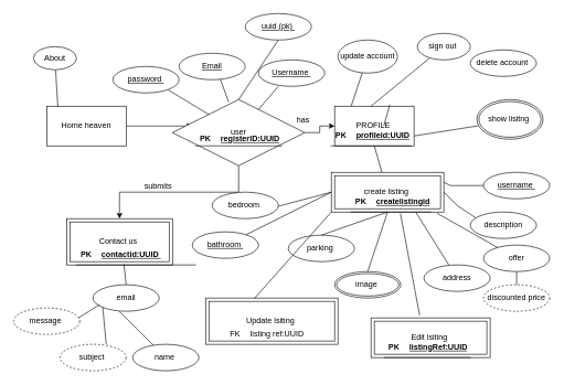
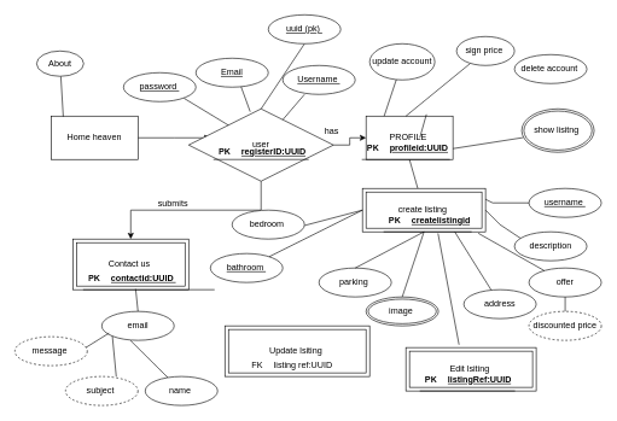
  <mxCell id="0" />
  <mxCell id="1" parent="0" />
  <mxCell id="2" value="" style="edgeStyle=orthogonalEdgeStyle;rounded=0;orthogonalLoop=1;jettySize=auto;html=1;" edge="1" parent="1" source="3"><mxGeometry relative="1" as="geometry"><mxPoint x="290" y="190" as="targetPoint" /></mxGeometry></mxCell>
  <mxCell id="3" value="Home heaven" style="rounded=0;whiteSpace=wrap;html=1;" vertex="1" parent="1"><mxGeometry x="70" y="160" width="120" height="60" as="geometry" /></mxCell>
  <mxCell id="4" value="" style="edgeStyle=orthogonalEdgeStyle;rounded=0;orthogonalLoop=1;jettySize=auto;html=1;" edge="1" parent="1" source="6" target="7"><mxGeometry relative="1" as="geometry" /></mxCell>
  <mxCell id="5" style="edgeStyle=orthogonalEdgeStyle;rounded=0;orthogonalLoop=1;jettySize=auto;html=1;" edge="1" parent="1" source="6" target="74"><mxGeometry relative="1" as="geometry"><mxPoint x="210" y="350" as="targetPoint" /></mxGeometry></mxCell>
  <mxCell id="6" value="user" style="rhombus;whiteSpace=wrap;html=1;" vertex="1" parent="1"><mxGeometry x="260" y="150" width="200" height="100" as="geometry" /></mxCell>
  <mxCell id="7" value="PROFILE&lt;span style=&quot;background-color: initial;&quot;&gt;&amp;nbsp;&lt;/span&gt;" style="whiteSpace=wrap;html=1;" vertex="1" parent="1"><mxGeometry x="505" y="160" width="120" height="60" as="geometry" /></mxCell>
  <mxCell id="8" value="" style="endArrow=none;html=1;rounded=0;" edge="1" parent="1" source="6"><mxGeometry width="50" height="50" relative="1" as="geometry"><mxPoint x="410" y="130" as="sourcePoint" /><mxPoint x="420" y="130" as="targetPoint" /></mxGeometry></mxCell>
  <mxCell id="9" value="" style="endArrow=none;html=1;rounded=0;exitX=0.425;exitY=0.04;exitDx=0;exitDy=0;exitPerimeter=0;" edge="1" parent="1" source="6"><mxGeometry width="50" height="50" relative="1" as="geometry"><mxPoint x="340" y="130" as="sourcePoint" /><mxPoint x="332.359" y="119.224" as="targetPoint" /></mxGeometry></mxCell>
  <mxCell id="10" value="" style="endArrow=none;html=1;rounded=0;" edge="1" parent="1" source="6"><mxGeometry width="50" height="50" relative="1" as="geometry"><mxPoint x="410" y="130" as="sourcePoint" /><mxPoint x="253.645" y="135.424" as="targetPoint" /></mxGeometry></mxCell>
  <mxCell id="11" value="" style="endArrow=none;html=1;rounded=0;exitX=0.14;exitY=0.013;exitDx=0;exitDy=0;exitPerimeter=0;" edge="1" parent="1" source="3" target="12"><mxGeometry width="50" height="50" relative="1" as="geometry"><mxPoint x="80" y="160" as="sourcePoint" /><mxPoint x="90" y="110" as="targetPoint" /></mxGeometry></mxCell>
  <mxCell id="12" value="About" style="ellipse;whiteSpace=wrap;html=1;" vertex="1" parent="1"><mxGeometry x="50" y="70" width="65" height="35" as="geometry" /></mxCell>
  <mxCell id="13" value="" style="endArrow=none;html=1;rounded=0;" edge="1" parent="1" target="18"><mxGeometry width="50" height="50" relative="1" as="geometry"><mxPoint x="530" y="160" as="sourcePoint" /><mxPoint x="530" y="110" as="targetPoint" /></mxGeometry></mxCell>
  <mxCell id="14" value="" style="endArrow=none;html=1;rounded=0;" edge="1" parent="1" target="17"><mxGeometry width="50" height="50" relative="1" as="geometry"><mxPoint x="560" y="160" as="sourcePoint" /><mxPoint x="560" y="110" as="targetPoint" /></mxGeometry></mxCell>
  <mxCell id="15" value="" style="endArrow=none;html=1;rounded=0;exitX=0.695;exitY=-0.04;exitDx=0;exitDy=0;exitPerimeter=0;" edge="1" parent="1" source="7" target="69"><mxGeometry width="50" height="50" relative="1" as="geometry"><mxPoint x="590" y="150" as="sourcePoint" /><mxPoint x="590" y="110" as="targetPoint" /></mxGeometry></mxCell>
  <mxCell id="16" value="delete account&amp;nbsp;" style="ellipse;whiteSpace=wrap;html=1;" vertex="1" parent="1"><mxGeometry x="710" y="75" width="100" height="40" as="geometry" /></mxCell>
- <mxCell id="17" value="sign out&amp;nbsp;" style="ellipse;whiteSpace=wrap;html=1;" vertex="1" parent="1"><mxGeometry x="630" y="50" width="80" height="40" as="geometry" /></mxCell>
+ <mxCell id="17" value="sign price&amp;nbsp;" style="ellipse;whiteSpace=wrap;html=1;" vertex="1" parent="1"><mxGeometry x="630" y="50" width="80" height="40" as="geometry" /></mxCell>
  <mxCell id="18" value="update account" style="ellipse;whiteSpace=wrap;html=1;" vertex="1" parent="1"><mxGeometry x="510" y="60" width="90" height="50" as="geometry" /></mxCell>
  <mxCell id="19" value="" style="endArrow=none;html=1;rounded=0;exitX=1;exitY=0.75;exitDx=0;exitDy=0;" edge="1" parent="1" source="7"><mxGeometry width="50" height="50" relative="1" as="geometry"><mxPoint x="630" y="210" as="sourcePoint" /><mxPoint x="721.977" y="189.461" as="targetPoint" /><Array as="points"><mxPoint x="720" y="190" /></Array></mxGeometry></mxCell>
  <mxCell id="20" value="show lisitng&amp;nbsp;" style="ellipse;shape=doubleEllipse;margin=3;whiteSpace=wrap;html=1;align=center;" vertex="1" parent="1"><mxGeometry x="720" y="150" width="100" height="60" as="geometry" /></mxCell>
  <mxCell id="21" value="" style="endArrow=none;html=1;rounded=0;exitX=0.5;exitY=1;exitDx=0;exitDy=0;" edge="1" parent="1" source="7" target="22"><mxGeometry relative="1" as="geometry"><mxPoint x="350" y="110" as="sourcePoint" /><mxPoint x="565" y="290" as="targetPoint" /></mxGeometry></mxCell>
  <mxCell id="22" value="create listing&amp;nbsp;" style="shape=ext;margin=3;double=1;whiteSpace=wrap;html=1;align=center;" vertex="1" parent="1"><mxGeometry x="500" y="260" width="170" height="60" as="geometry" /></mxCell>
  <mxCell id="23" value="" style="endArrow=none;html=1;rounded=0;exitX=1;exitY=0.25;exitDx=0;exitDy=0;" edge="1" parent="1" source="22"><mxGeometry relative="1" as="geometry"><mxPoint x="350" y="110" as="sourcePoint" /><mxPoint x="730" y="280" as="targetPoint" /><Array as="points"><mxPoint x="680" y="280" /></Array></mxGeometry></mxCell>
  <mxCell id="24" value="" style="endArrow=none;html=1;rounded=0;exitX=1;exitY=0.5;exitDx=0;exitDy=0;" edge="1" parent="1" source="22"><mxGeometry relative="1" as="geometry"><mxPoint x="660" y="295" as="sourcePoint" /><mxPoint x="720" y="330" as="targetPoint" /><Array as="points"><mxPoint x="690" y="310" /></Array></mxGeometry></mxCell>
  <mxCell id="25" value="description" style="ellipse;whiteSpace=wrap;html=1;align=center;" vertex="1" parent="1"><mxGeometry x="710" y="320" width="100" height="40" as="geometry" /></mxCell>
  <mxCell id="26" value="" style="endArrow=none;html=1;rounded=0;exitX=0.75;exitY=1;exitDx=0;exitDy=0;" edge="1" parent="1" source="22" target="27"><mxGeometry relative="1" as="geometry"><mxPoint x="350" y="170" as="sourcePoint" /><mxPoint x="620" y="380" as="targetPoint" /></mxGeometry></mxCell>
  <mxCell id="27" value="address" style="ellipse;whiteSpace=wrap;html=1;align=center;" vertex="1" parent="1"><mxGeometry x="640" y="400" width="100" height="40" as="geometry" /></mxCell>
- <mxCell id="28" value="parking&amp;nbsp;" style="ellipse;whiteSpace=wrap;html=1;align=center;" vertex="1" parent="1"><mxGeometry x="435" y="355" width="100" height="40" as="geometry" /></mxCell>
+ <mxCell id="28" value="parking&amp;nbsp;" style="ellipse;whiteSpace=wrap;html=1;align=center;" vertex="1" parent="1"><mxGeometry x="440" y="370" width="100" height="40" as="geometry" /></mxCell>
  <mxCell id="29" value="" style="endArrow=none;html=1;rounded=0;entryX=0.5;entryY=0;entryDx=0;entryDy=0;exitX=0.5;exitY=1;exitDx=0;exitDy=0;" edge="1" parent="1" source="22" target="28"><mxGeometry relative="1" as="geometry"><mxPoint x="350" y="170" as="sourcePoint" /><mxPoint x="510" y="170" as="targetPoint" /></mxGeometry></mxCell>
  <mxCell id="30" value="" style="endArrow=none;html=1;rounded=0;entryX=0;entryY=0.5;entryDx=0;entryDy=0;" edge="1" parent="1" target="22"><mxGeometry relative="1" as="geometry"><mxPoint x="420" y="311.25" as="sourcePoint" /><mxPoint x="500" y="278.75" as="targetPoint" /></mxGeometry></mxCell>
  <mxCell id="31" value="bedroom&amp;nbsp;" style="ellipse;whiteSpace=wrap;html=1;align=center;" vertex="1" parent="1"><mxGeometry x="320" y="290" width="100" height="40" as="geometry" /></mxCell>
  <mxCell id="32" value="offer" style="ellipse;whiteSpace=wrap;html=1;align=center;" vertex="1" parent="1"><mxGeometry x="730" y="370" width="100" height="40" as="geometry" /></mxCell>
  <mxCell id="33" value="discounted price" style="ellipse;whiteSpace=wrap;html=1;align=center;dashed=1;" vertex="1" parent="1"><mxGeometry x="730" y="430" width="100" height="40" as="geometry" /></mxCell>
  <mxCell id="34" value="" style="endArrow=none;html=1;rounded=0;exitX=0;exitY=0.5;exitDx=0;exitDy=0;" edge="1" parent="1" source="22" target="35"><mxGeometry relative="1" as="geometry"><mxPoint x="420" y="350" as="sourcePoint" /><mxPoint x="510" y="310" as="targetPoint" /></mxGeometry></mxCell>
  <mxCell id="35" value="bathroom&amp;nbsp;" style="ellipse;whiteSpace=wrap;html=1;align=center;fontStyle=4;" vertex="1" parent="1"><mxGeometry x="290" y="350" width="100" height="40" as="geometry" /></mxCell>
  <mxCell id="36" value="" style="endArrow=none;html=1;rounded=0;entryX=0.5;entryY=1;entryDx=0;entryDy=0;exitX=0.5;exitY=0;exitDx=0;exitDy=0;" edge="1" parent="1" source="33" target="32"><mxGeometry relative="1" as="geometry"><mxPoint x="740" y="430" as="sourcePoint" /><mxPoint x="510" y="310" as="targetPoint" /></mxGeometry></mxCell>
  <mxCell id="37" value="image&amp;nbsp;" style="ellipse;shape=doubleEllipse;margin=3;whiteSpace=wrap;html=1;align=center;" vertex="1" parent="1"><mxGeometry x="505" y="410" width="100" height="40" as="geometry" /></mxCell>
  <mxCell id="38" value="" style="endArrow=none;html=1;rounded=0;entryX=0.5;entryY=0;entryDx=0;entryDy=0;" edge="1" parent="1" source="55" target="37"><mxGeometry relative="1" as="geometry"><mxPoint x="580" y="330" as="sourcePoint" /><mxPoint x="510" y="310" as="targetPoint" /></mxGeometry></mxCell>
  <mxCell id="39" value="Update lsiting&amp;nbsp;" style="shape=ext;margin=3;double=1;whiteSpace=wrap;html=1;align=center;" vertex="1" parent="1"><mxGeometry x="310" y="450" width="200" height="70" as="geometry" /></mxCell>
- <mxCell id="40" value="" style="endArrow=none;html=1;rounded=0;exitX=0.368;exitY=0.014;exitDx=0;exitDy=0;exitPerimeter=0;entryX=0;entryY=1;entryDx=0;entryDy=0;" edge="1" parent="1" source="39" target="22"><mxGeometry relative="1" as="geometry"><mxPoint x="350" y="310" as="sourcePoint" /><mxPoint x="510" y="310" as="targetPoint" /></mxGeometry></mxCell>
  <mxCell id="41" value="username&amp;nbsp;" style="ellipse;whiteSpace=wrap;html=1;align=center;fontStyle=4;" vertex="1" parent="1"><mxGeometry x="730" y="260" width="100" height="40" as="geometry" /></mxCell>
  <mxCell id="42" value="password&amp;nbsp;" style="ellipse;whiteSpace=wrap;html=1;align=center;fontStyle=4;" vertex="1" parent="1"><mxGeometry x="170" y="100" width="100" height="40" as="geometry" /></mxCell>
  <mxCell id="43" value="Email" style="ellipse;whiteSpace=wrap;html=1;align=center;fontStyle=4;" vertex="1" parent="1"><mxGeometry x="270" y="80" width="100" height="40" as="geometry" /></mxCell>
  <mxCell id="44" value="Username&amp;nbsp;" style="ellipse;whiteSpace=wrap;html=1;align=center;fontStyle=4;" vertex="1" parent="1"><mxGeometry x="390" y="90" width="100" height="40" as="geometry" /></mxCell>
  <mxCell id="45" value="" style="endArrow=none;html=1;rounded=0;entryX=0.5;entryY=0;entryDx=0;entryDy=0;" edge="1" parent="1" target="6"><mxGeometry relative="1" as="geometry"><mxPoint x="420" y="60" as="sourcePoint" /><mxPoint x="450" y="80" as="targetPoint" /><Array as="points"><mxPoint x="420" y="60" /></Array></mxGeometry></mxCell>
  <mxCell id="46" value="uuid (pk)&amp;nbsp;" style="ellipse;whiteSpace=wrap;html=1;align=center;fontStyle=4;" vertex="1" parent="1"><mxGeometry x="370" y="20" width="100" height="40" as="geometry" /></mxCell>
  <mxCell id="47" value="" style="shape=table;startSize=0;container=1;collapsible=1;childLayout=tableLayout;fixedRows=1;rowLines=0;fontStyle=0;align=center;resizeLast=1;strokeColor=none;fillColor=none;collapsible=0;whiteSpace=wrap;html=1;" vertex="1" parent="1"><mxGeometry x="410" y="165" width="60" height="30" as="geometry" /></mxCell>
  <mxCell id="48" value="" style="shape=tableRow;horizontal=0;startSize=0;swimlaneHead=0;swimlaneBody=0;fillColor=none;collapsible=0;dropTarget=0;points=[[0,0.5],[1,0.5]];portConstraint=eastwest;top=0;left=0;right=0;bottom=0;" vertex="1" parent="47"><mxGeometry width="60" height="30" as="geometry" /></mxCell>
  <mxCell id="49" value="" style="shape=partialRectangle;connectable=0;fillColor=none;top=0;left=0;bottom=0;right=0;editable=1;overflow=hidden;" vertex="1" parent="48"><mxGeometry width="30" height="30" as="geometry"><mxRectangle width="30" height="30" as="alternateBounds" /></mxGeometry></mxCell>
  <mxCell id="50" value="has " style="shape=partialRectangle;connectable=0;fillColor=none;top=0;left=0;bottom=0;right=0;align=left;spacingLeft=6;overflow=hidden;" vertex="1" parent="48"><mxGeometry x="30" width="30" height="30" as="geometry"><mxRectangle width="30" height="30" as="alternateBounds" /></mxGeometry></mxCell>
  <mxCell id="51" value="" style="shape=table;startSize=0;container=1;collapsible=1;childLayout=tableLayout;fixedRows=1;rowLines=0;fontStyle=0;align=center;resizeLast=1;strokeColor=none;fillColor=none;collapsible=0;" vertex="1" parent="1"><mxGeometry x="340" y="490" width="120" height="30" as="geometry" /></mxCell>
  <mxCell id="52" value="" style="shape=tableRow;horizontal=0;startSize=0;swimlaneHead=0;swimlaneBody=0;fillColor=none;collapsible=0;dropTarget=0;points=[[0,0.5],[1,0.5]];portConstraint=eastwest;top=0;left=0;right=0;bottom=0;" vertex="1" parent="51"><mxGeometry width="120" height="30" as="geometry" /></mxCell>
  <mxCell id="53" value="FK" style="shape=partialRectangle;connectable=0;fillColor=none;top=0;left=0;bottom=0;right=0;fontStyle=0;overflow=hidden;whiteSpace=wrap;html=1;" vertex="1" parent="52"><mxGeometry width="30" height="30" as="geometry"><mxRectangle width="30" height="30" as="alternateBounds" /></mxGeometry></mxCell>
  <mxCell id="54" value="listing ref:UUID" style="shape=partialRectangle;connectable=0;fillColor=none;top=0;left=0;bottom=0;right=0;align=left;spacingLeft=6;fontStyle=0;overflow=hidden;whiteSpace=wrap;html=1;" vertex="1" parent="52"><mxGeometry x="30" width="90" height="30" as="geometry"><mxRectangle width="90" height="30" as="alternateBounds" /></mxGeometry></mxCell>
  <mxCell id="55" value="" style="shape=table;startSize=0;container=1;collapsible=1;childLayout=tableLayout;fixedRows=1;rowLines=0;fontStyle=0;align=center;resizeLast=1;strokeColor=none;fillColor=none;collapsible=0;" vertex="1" parent="1"><mxGeometry x="530" y="290" width="120" height="30" as="geometry" /></mxCell>
  <mxCell id="56" value="" style="shape=tableRow;horizontal=0;startSize=0;swimlaneHead=0;swimlaneBody=0;fillColor=none;collapsible=0;dropTarget=0;points=[[0,0.5],[1,0.5]];portConstraint=eastwest;top=0;left=0;right=0;bottom=1;" vertex="1" parent="55"><mxGeometry width="120" height="30" as="geometry" /></mxCell>
  <mxCell id="57" value="PK" style="shape=partialRectangle;connectable=0;fillColor=none;top=0;left=0;bottom=0;right=0;fontStyle=1;overflow=hidden;whiteSpace=wrap;html=1;" vertex="1" parent="56"><mxGeometry width="30" height="30" as="geometry"><mxRectangle width="30" height="30" as="alternateBounds" /></mxGeometry></mxCell>
  <mxCell id="58" value="createlistingid" style="shape=partialRectangle;connectable=0;fillColor=none;top=0;left=0;bottom=0;right=0;align=left;spacingLeft=6;fontStyle=5;overflow=hidden;whiteSpace=wrap;html=1;" vertex="1" parent="56"><mxGeometry x="30" width="90" height="30" as="geometry"><mxRectangle width="90" height="30" as="alternateBounds" /></mxGeometry></mxCell>
  <mxCell id="59" value="" style="endArrow=none;html=1;rounded=0;" edge="1" parent="1" target="32"><mxGeometry relative="1" as="geometry"><mxPoint x="660" y="322" as="sourcePoint" /><mxPoint x="510" y="250" as="targetPoint" /></mxGeometry></mxCell>
  <mxCell id="60" value="Edit lsiting&amp;nbsp;" style="shape=ext;margin=3;double=1;whiteSpace=wrap;html=1;align=center;" vertex="1" parent="1"><mxGeometry x="560" y="480" width="180" height="60" as="geometry" /></mxCell>
  <mxCell id="61" value="" style="endArrow=none;html=1;rounded=0;entryX=0.408;entryY=-0.065;entryDx=0;entryDy=0;entryPerimeter=0;exitX=0.62;exitY=1.073;exitDx=0;exitDy=0;exitPerimeter=0;" edge="1" parent="1" source="56" target="60"><mxGeometry relative="1" as="geometry"><mxPoint x="350" y="250" as="sourcePoint" /><mxPoint x="510" y="250" as="targetPoint" /></mxGeometry></mxCell>
  <mxCell id="62" value="" style="shape=table;startSize=0;container=1;collapsible=1;childLayout=tableLayout;fixedRows=1;rowLines=0;fontStyle=0;align=center;resizeLast=1;strokeColor=none;fillColor=none;collapsible=0;" vertex="1" parent="1"><mxGeometry x="580" y="510" width="130" height="30" as="geometry" /></mxCell>
  <mxCell id="63" value="" style="shape=tableRow;horizontal=0;startSize=0;swimlaneHead=0;swimlaneBody=0;fillColor=none;collapsible=0;dropTarget=0;points=[[0,0.5],[1,0.5]];portConstraint=eastwest;top=0;left=0;right=0;bottom=1;" vertex="1" parent="62"><mxGeometry width="130" height="30" as="geometry" /></mxCell>
  <mxCell id="64" value="PK" style="shape=partialRectangle;connectable=0;fillColor=none;top=0;left=0;bottom=0;right=0;fontStyle=1;overflow=hidden;whiteSpace=wrap;html=1;" vertex="1" parent="63"><mxGeometry width="30" height="30" as="geometry"><mxRectangle width="30" height="30" as="alternateBounds" /></mxGeometry></mxCell>
  <mxCell id="65" value="listingRef:UUID" style="shape=partialRectangle;connectable=0;fillColor=none;top=0;left=0;bottom=0;right=0;align=left;spacingLeft=6;fontStyle=5;overflow=hidden;whiteSpace=wrap;html=1;" vertex="1" parent="63"><mxGeometry x="30" width="100" height="30" as="geometry"><mxRectangle width="100" height="30" as="alternateBounds" /></mxGeometry></mxCell>
  <mxCell id="66" value="" style="shape=table;startSize=0;container=1;collapsible=1;childLayout=tableLayout;fixedRows=1;rowLines=0;fontStyle=0;align=center;resizeLast=1;strokeColor=none;fillColor=none;collapsible=0;" vertex="1" parent="1"><mxGeometry x="500" y="190" width="120" height="30" as="geometry" /></mxCell>
  <mxCell id="67" value="" style="shape=tableRow;horizontal=0;startSize=0;swimlaneHead=0;swimlaneBody=0;fillColor=none;collapsible=0;dropTarget=0;points=[[0,0.5],[1,0.5]];portConstraint=eastwest;top=0;left=0;right=0;bottom=1;" vertex="1" parent="66"><mxGeometry width="120" height="30" as="geometry" /></mxCell>
  <mxCell id="68" value="PK" style="shape=partialRectangle;connectable=0;fillColor=none;top=0;left=0;bottom=0;right=0;fontStyle=1;overflow=hidden;whiteSpace=wrap;html=1;" vertex="1" parent="67"><mxGeometry width="30" height="30" as="geometry"><mxRectangle width="30" height="30" as="alternateBounds" /></mxGeometry></mxCell>
  <mxCell id="69" value="profileid:UUID" style="shape=partialRectangle;connectable=0;fillColor=none;top=0;left=0;bottom=0;right=0;align=left;spacingLeft=6;fontStyle=5;overflow=hidden;whiteSpace=wrap;html=1;" vertex="1" parent="67"><mxGeometry x="30" width="90" height="30" as="geometry"><mxRectangle width="90" height="30" as="alternateBounds" /></mxGeometry></mxCell>
  <mxCell id="70" value="" style="shape=table;startSize=0;container=1;collapsible=1;childLayout=tableLayout;fixedRows=1;rowLines=0;fontStyle=0;align=center;resizeLast=1;strokeColor=none;fillColor=none;collapsible=0;" vertex="1" parent="1"><mxGeometry x="295" y="200" width="130" height="20" as="geometry" /></mxCell>
  <mxCell id="71" value="" style="shape=tableRow;horizontal=0;startSize=0;swimlaneHead=0;swimlaneBody=0;fillColor=none;collapsible=0;dropTarget=0;points=[[0,0.5],[1,0.5]];portConstraint=eastwest;top=0;left=0;right=0;bottom=1;" vertex="1" parent="70"><mxGeometry width="130" height="20" as="geometry" /></mxCell>
  <mxCell id="72" value="PK" style="shape=partialRectangle;connectable=0;fillColor=none;top=0;left=0;bottom=0;right=0;fontStyle=1;overflow=hidden;whiteSpace=wrap;html=1;" vertex="1" parent="71"><mxGeometry width="30" height="20" as="geometry"><mxRectangle width="30" height="20" as="alternateBounds" /></mxGeometry></mxCell>
  <mxCell id="73" value="registerID:UUID" style="shape=partialRectangle;connectable=0;fillColor=none;top=0;left=0;bottom=0;right=0;align=left;spacingLeft=6;fontStyle=5;overflow=hidden;whiteSpace=wrap;html=1;" vertex="1" parent="71"><mxGeometry x="30" width="100" height="20" as="geometry"><mxRectangle width="100" height="20" as="alternateBounds" /></mxGeometry></mxCell>
  <mxCell id="74" value="Contact us&amp;nbsp;" style="shape=ext;margin=3;double=1;whiteSpace=wrap;html=1;align=center;" vertex="1" parent="1"><mxGeometry x="100" y="330" width="160" height="70" as="geometry" /></mxCell>
  <mxCell id="75" value="" style="shape=table;startSize=0;container=1;collapsible=1;childLayout=tableLayout;fixedRows=1;rowLines=0;fontStyle=0;align=center;resizeLast=1;strokeColor=none;fillColor=none;collapsible=0;" vertex="1" parent="1"><mxGeometry x="115" y="370" width="180" height="30" as="geometry" /></mxCell>
  <mxCell id="76" value="" style="shape=tableRow;horizontal=0;startSize=0;swimlaneHead=0;swimlaneBody=0;fillColor=none;collapsible=0;dropTarget=0;points=[[0,0.5],[1,0.5]];portConstraint=eastwest;top=0;left=0;right=0;bottom=1;" vertex="1" parent="75"><mxGeometry width="180" height="30" as="geometry" /></mxCell>
  <mxCell id="77" value="PK" style="shape=partialRectangle;connectable=0;fillColor=none;top=0;left=0;bottom=0;right=0;fontStyle=1;overflow=hidden;whiteSpace=wrap;html=1;" vertex="1" parent="76"><mxGeometry width="30" height="30" as="geometry"><mxRectangle width="30" height="30" as="alternateBounds" /></mxGeometry></mxCell>
  <mxCell id="78" value="contactid:UUID&amp;nbsp;" style="shape=partialRectangle;connectable=0;fillColor=none;top=0;left=0;bottom=0;right=0;align=left;spacingLeft=6;fontStyle=5;overflow=hidden;whiteSpace=wrap;html=1;" vertex="1" parent="76"><mxGeometry x="30" width="150" height="30" as="geometry"><mxRectangle width="150" height="30" as="alternateBounds" /></mxGeometry></mxCell>
  <mxCell id="79" value="email" style="ellipse;whiteSpace=wrap;html=1;align=center;" vertex="1" parent="1"><mxGeometry x="140" y="430" width="100" height="40" as="geometry" /></mxCell>
  <mxCell id="80" value="" style="endArrow=none;html=1;rounded=0;entryX=0.5;entryY=0;entryDx=0;entryDy=0;exitX=0.399;exitY=0.967;exitDx=0;exitDy=0;exitPerimeter=0;" edge="1" parent="1" source="76" target="79"><mxGeometry relative="1" as="geometry"><mxPoint x="350" y="320" as="sourcePoint" /><mxPoint x="510" y="320" as="targetPoint" /></mxGeometry></mxCell>
  <mxCell id="81" value="" style="endArrow=none;html=1;rounded=0;entryX=0.5;entryY=0;entryDx=0;entryDy=0;" edge="1" parent="1"><mxGeometry relative="1" as="geometry"><mxPoint x="150" y="460" as="sourcePoint" /><mxPoint x="110" y="485" as="targetPoint" /></mxGeometry></mxCell>
  <mxCell id="82" value="" style="endArrow=none;html=1;rounded=0;exitX=0;exitY=1;exitDx=0;exitDy=0;" edge="1" parent="1" source="79"><mxGeometry relative="1" as="geometry"><mxPoint x="350" y="320" as="sourcePoint" /><mxPoint x="160" y="520" as="targetPoint" /></mxGeometry></mxCell>
  <mxCell id="83" value="" style="endArrow=none;html=1;rounded=0;exitX=0.396;exitY=1.005;exitDx=0;exitDy=0;exitPerimeter=0;" edge="1" parent="1" source="79" target="84"><mxGeometry relative="1" as="geometry"><mxPoint x="350" y="320" as="sourcePoint" /><mxPoint x="210" y="530" as="targetPoint" /></mxGeometry></mxCell>
  <mxCell id="84" value="name&amp;nbsp;" style="ellipse;whiteSpace=wrap;html=1;align=center;" vertex="1" parent="1"><mxGeometry x="200" y="520" width="100" height="40" as="geometry" /></mxCell>
  <mxCell id="85" value="subject&amp;nbsp;" style="ellipse;whiteSpace=wrap;html=1;align=center;dashed=1;" vertex="1" parent="1"><mxGeometry x="90" y="520" width="100" height="40" as="geometry" /></mxCell>
  <mxCell id="86" value="message&amp;nbsp;" style="ellipse;whiteSpace=wrap;html=1;align=center;dashed=1;" vertex="1" parent="1"><mxGeometry y="465" width="100" height="40" as="geometry" x="20" /></mxCell>
  <mxCell id="87" value="" style="shape=table;startSize=0;container=1;collapsible=1;childLayout=tableLayout;fixedRows=1;rowLines=0;fontStyle=0;align=center;resizeLast=1;strokeColor=none;fillColor=none;collapsible=0;whiteSpace=wrap;html=1;" vertex="1" parent="1"><mxGeometry x="180" y="265" width="130" height="30" as="geometry" /></mxCell>
  <mxCell id="88" value="" style="shape=tableRow;horizontal=0;startSize=0;swimlaneHead=0;swimlaneBody=0;fillColor=none;collapsible=0;dropTarget=0;points=[[0,0.5],[1,0.5]];portConstraint=eastwest;top=0;left=0;right=0;bottom=0;" vertex="1" parent="87"><mxGeometry width="130" height="30" as="geometry" /></mxCell>
  <mxCell id="89" value="" style="shape=partialRectangle;connectable=0;fillColor=none;top=0;left=0;bottom=0;right=0;editable=1;overflow=hidden;" vertex="1" parent="88"><mxGeometry width="30" height="30" as="geometry"><mxRectangle width="30" height="30" as="alternateBounds" /></mxGeometry></mxCell>
  <mxCell id="90" value="submits " style="shape=partialRectangle;connectable=0;fillColor=none;top=0;left=0;bottom=0;right=0;align=left;spacingLeft=6;overflow=hidden;" vertex="1" parent="88"><mxGeometry x="30" width="100" height="30" as="geometry"><mxRectangle width="100" height="30" as="alternateBounds" /></mxGeometry></mxCell>
